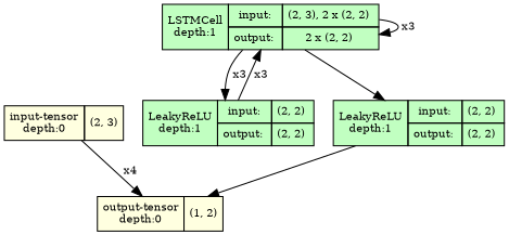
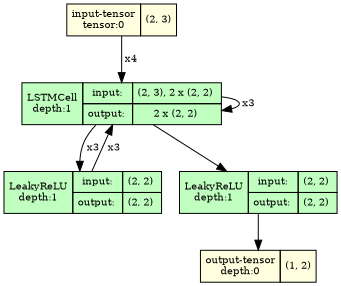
  strict digraph {
    fontname="DejaVu Serif"
    ordering=in
    rankdir=TB
    node [align=left fillcolor=darkseagreen1 fontname="DejaVu Serif" fontsize=10 margin=0 ranksep=0.1 shape=plaintext style=filled]
    edge [fontname="DejaVu Serif" fontsize=10]
-   n1 [fillcolor=lightyellow height=0.2 label=<                     <TABLE BORDER="0" CELLBORDER="1"                     CELLSPACING="0" CELLPADDING="4">                         <TR><TD>input-tensor<BR/>depth:0</TD><TD>(2, 3)</TD></TR>                     </TABLE>>]
+   n1 [fillcolor=lightyellow height=0.2 label=<                     <TABLE BORDER="0" CELLBORDER="1"                     CELLSPACING="0" CELLPADDING="4">                         <TR><TD>input-tensor<BR/>tensor:0</TD><TD>(2, 3)</TD></TR>                     </TABLE>>]
    n2 [height=0.2 label=<                     <TABLE BORDER="0" CELLBORDER="1"                     CELLSPACING="0" CELLPADDING="4">                     <TR>                         <TD ROWSPAN="2">LSTMCell<BR/>depth:1</TD>                         <TD COLSPAN="2">input:</TD>                         <TD COLSPAN="2">(2, 3), 2 x (2, 2) </TD>                     </TR>                     <TR>                         <TD COLSPAN="2">output: </TD>                         <TD COLSPAN="2">2 x (2, 2) </TD>                     </TR>                     </TABLE>>]
    n3 [height=0.2 label=<                     <TABLE BORDER="0" CELLBORDER="1"                     CELLSPACING="0" CELLPADDING="4">                     <TR>                         <TD ROWSPAN="2">LeakyReLU<BR/>depth:1</TD>                         <TD COLSPAN="2">input:</TD>                         <TD COLSPAN="2">(2, 2) </TD>                     </TR>                     <TR>                         <TD COLSPAN="2">output: </TD>                         <TD COLSPAN="2">(2, 2) </TD>                     </TR>                     </TABLE>>]
    n4 [height=0.2 label=<                     <TABLE BORDER="0" CELLBORDER="1"                     CELLSPACING="0" CELLPADDING="4">                     <TR>                         <TD ROWSPAN="2">LeakyReLU<BR/>depth:1</TD>                         <TD COLSPAN="2">input:</TD>                         <TD COLSPAN="2">(2, 2) </TD>                     </TR>                     <TR>                         <TD COLSPAN="2">output: </TD>                         <TD COLSPAN="2">(2, 2) </TD>                     </TR>                     </TABLE>>]
    n5 [fillcolor=lightyellow height=0.2 label=<                     <TABLE BORDER="0" CELLBORDER="1"                     CELLSPACING="0" CELLPADDING="4">                         <TR><TD>output-tensor<BR/>depth:0</TD><TD>(1, 2)</TD></TR>                     </TABLE>>]
-   n1 -> n5 [label=" x4"]
+   n1 -> n2 [label=" x4"]
    n2 -> n2 [label=" x3"]
    n2 -> n3 [label=" x3"]
    n2 -> n4
    n3 -> n2 [label=" x3"]
    n4 -> n5
  }
